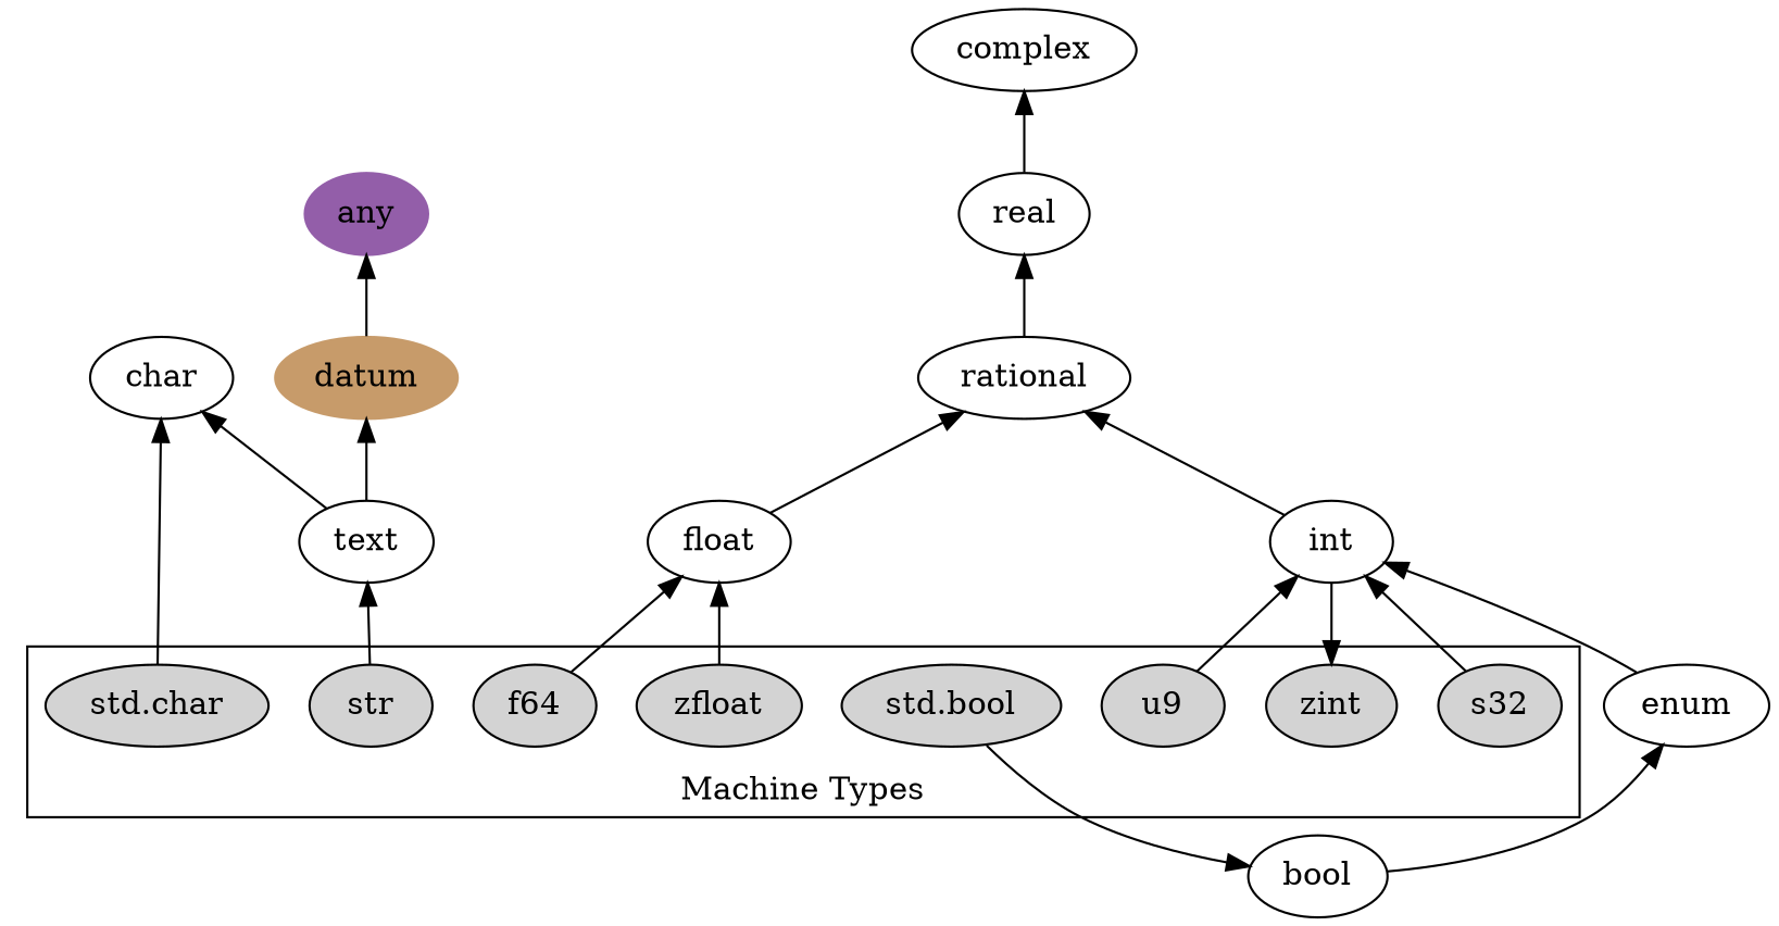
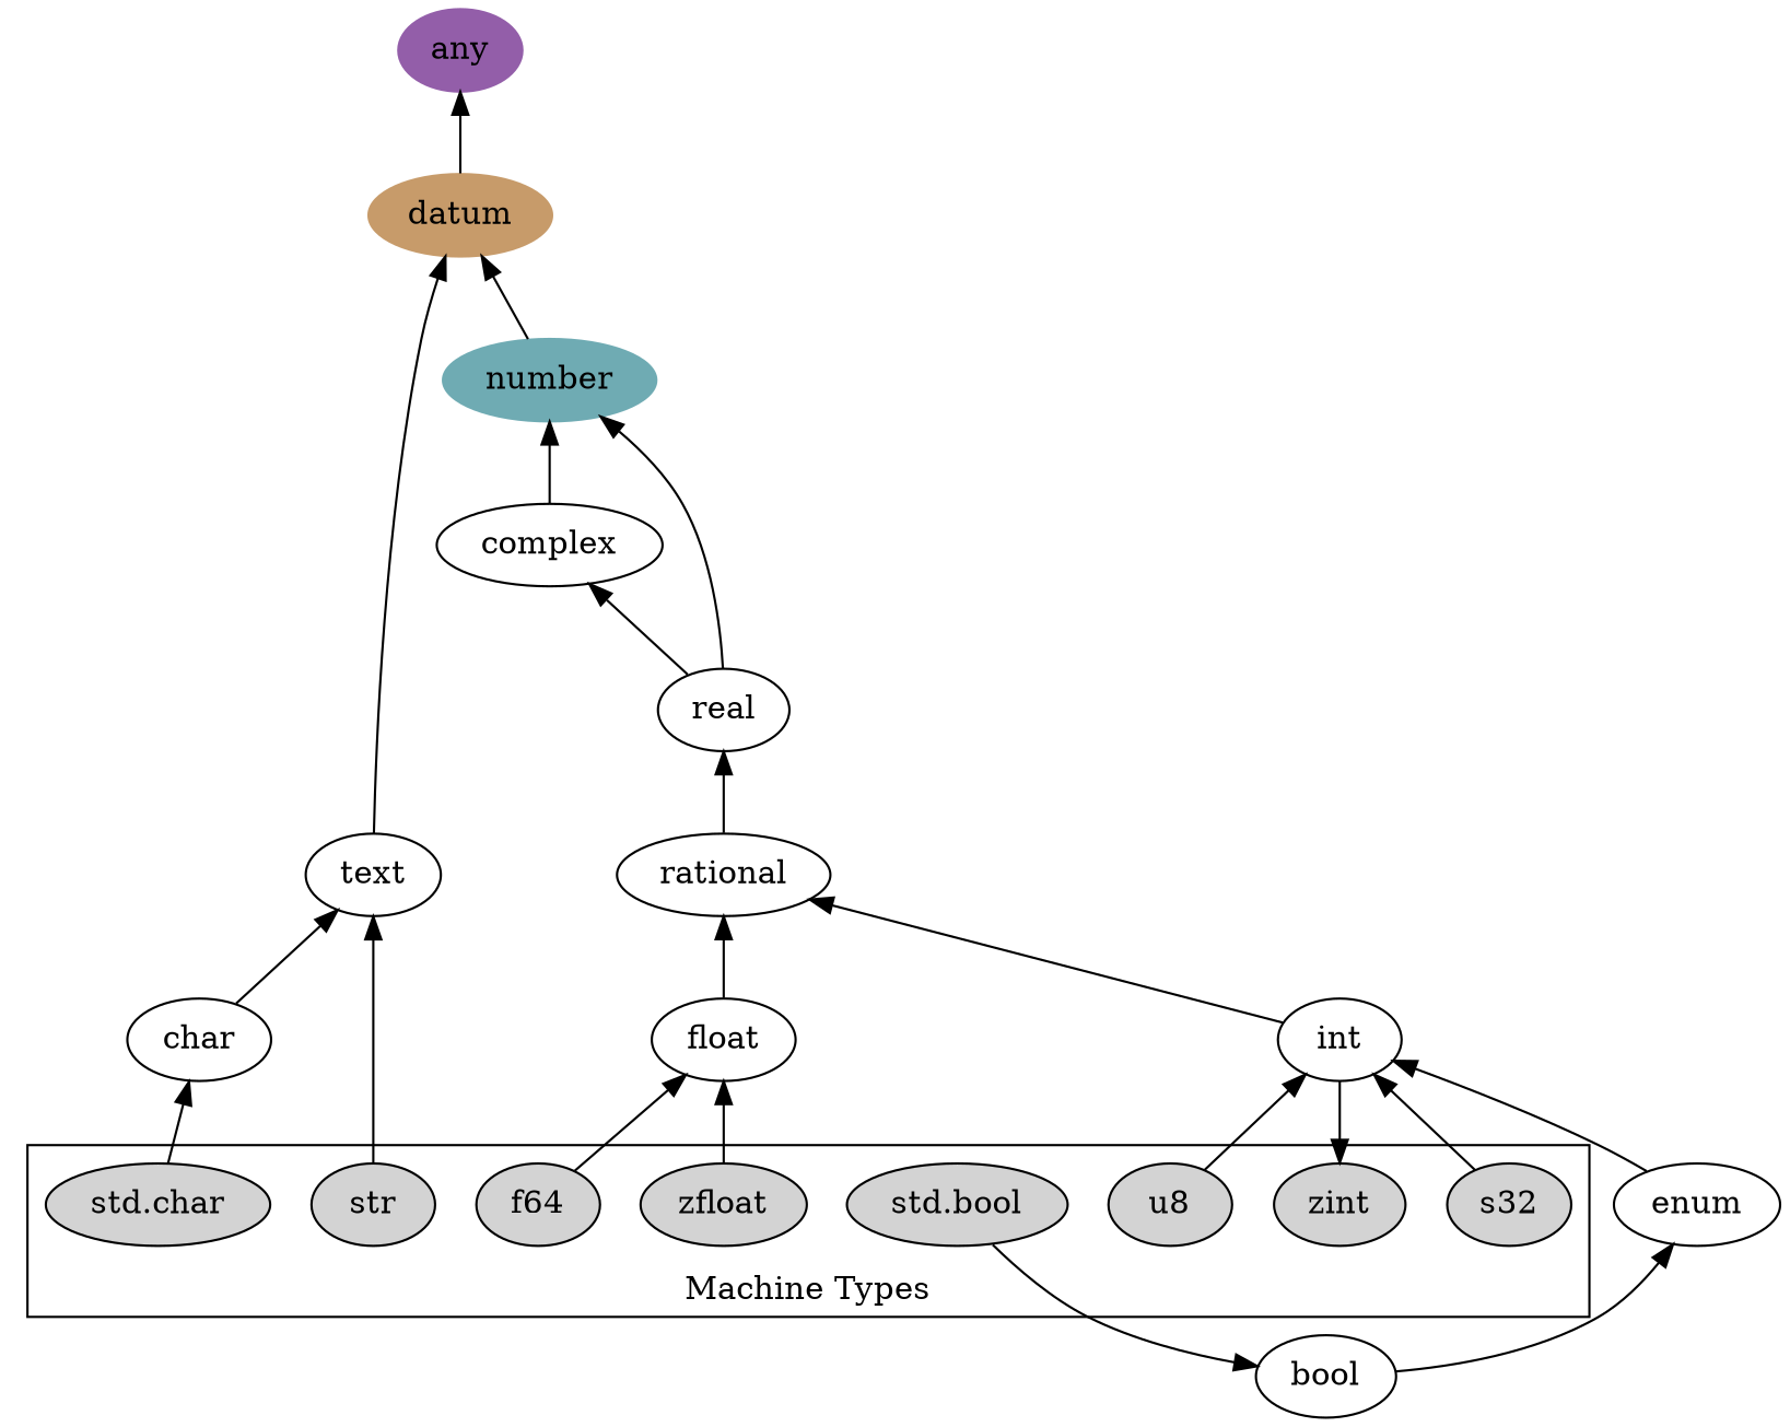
  digraph {
    rankdir=BT
    node [style=filled]
    f64
    zfloat
    n3 [label="std.char"]
    n4 [label="std.bool"]
-   u8 [label=u9]
+   u8
    s32
    zint
    str
    float [style=""]
    char [style=""]
    bool [style=""]
    int [style=""]
    text [style=""]
    any [color="#935EA9"]
    datum [color="#C79B6A"]
+   number [color="#6FABB3"]
    complex [style=""]
    real [style=""]
    rational [style=""]
    enum [style=""]
    subgraph cluster_1 {
      label="Machine Types"
      f64
      zfloat
      n3
      n4
      u8
      s32
      zint
      str
    }
    f64 -> float
    zfloat -> float
    n3 -> char
    n4 -> bool
    u8 -> int
    s32 -> int
    str -> text
    float -> rational
-   text -> char
+   char -> text
    bool -> enum
    int -> zint
    int -> rational
    text -> datum
    datum -> any
+   number -> datum
+   complex -> number
+   real -> number
    real -> complex
    rational -> real
    enum -> int
  }
